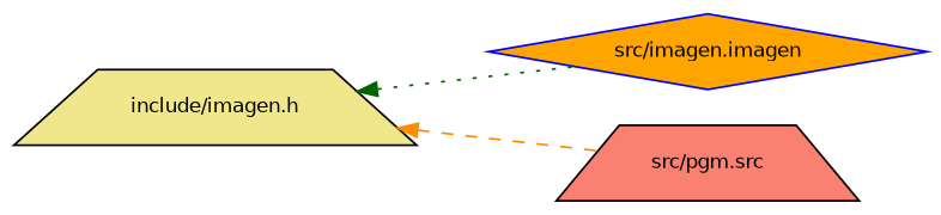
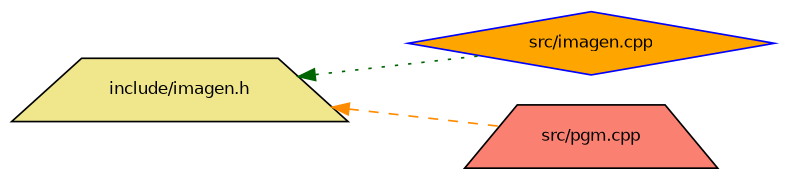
  digraph {
    rankdir=LR
    node [color=black fontname=Helvetica fontsize=10 shape=trapezium style=filled]
    edge [dir=back fontname=Helvetica fontsize=10 labelfontname=Helvetica labelfontsize=10]
    n1 [fillcolor=khaki fontcolor=black height=0.2 label="include/imagen.h" width=0.4]
-   n2 [color=blue fillcolor=orange height=0.2 label="src/imagen.imagen" shape=diamond width=0.4]
-   n3 [fillcolor=salmon height=0.2 label="src/pgm.src" width=0.4]
+   n2 [color=blue fillcolor=orange height=0.2 label="src/imagen.cpp" shape=diamond width=0.4]
+   n3 [fillcolor=salmon height=0.2 label="src/pgm.cpp" width=0.4]
    n1 -> n2 [color=darkgreen style=dotted]
    n1 -> n3 [color=darkorange style=dashed]
  }
